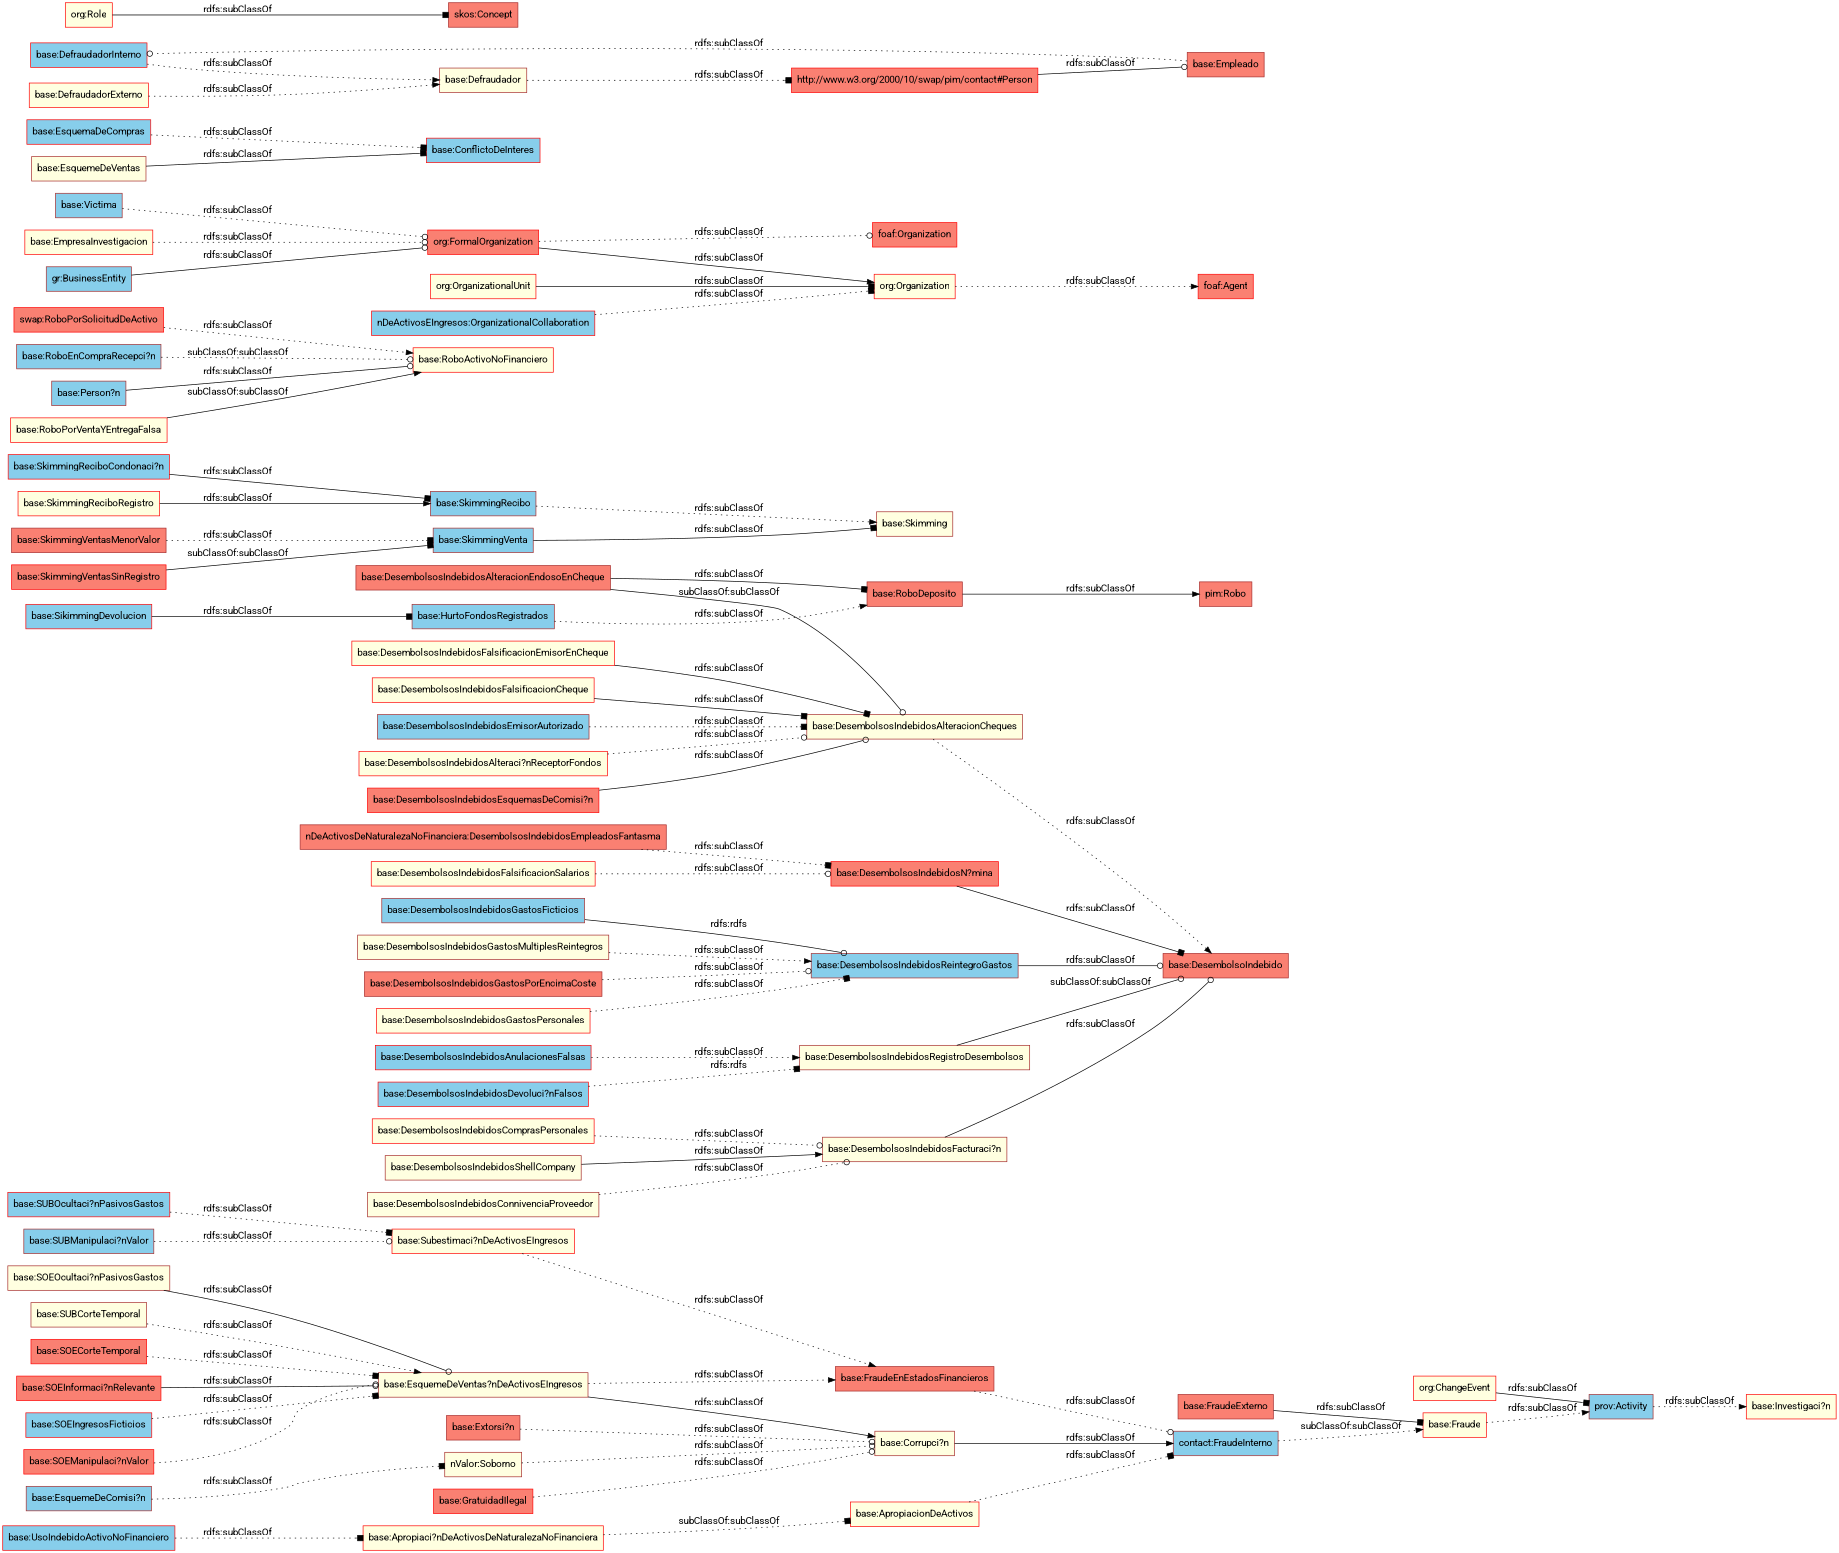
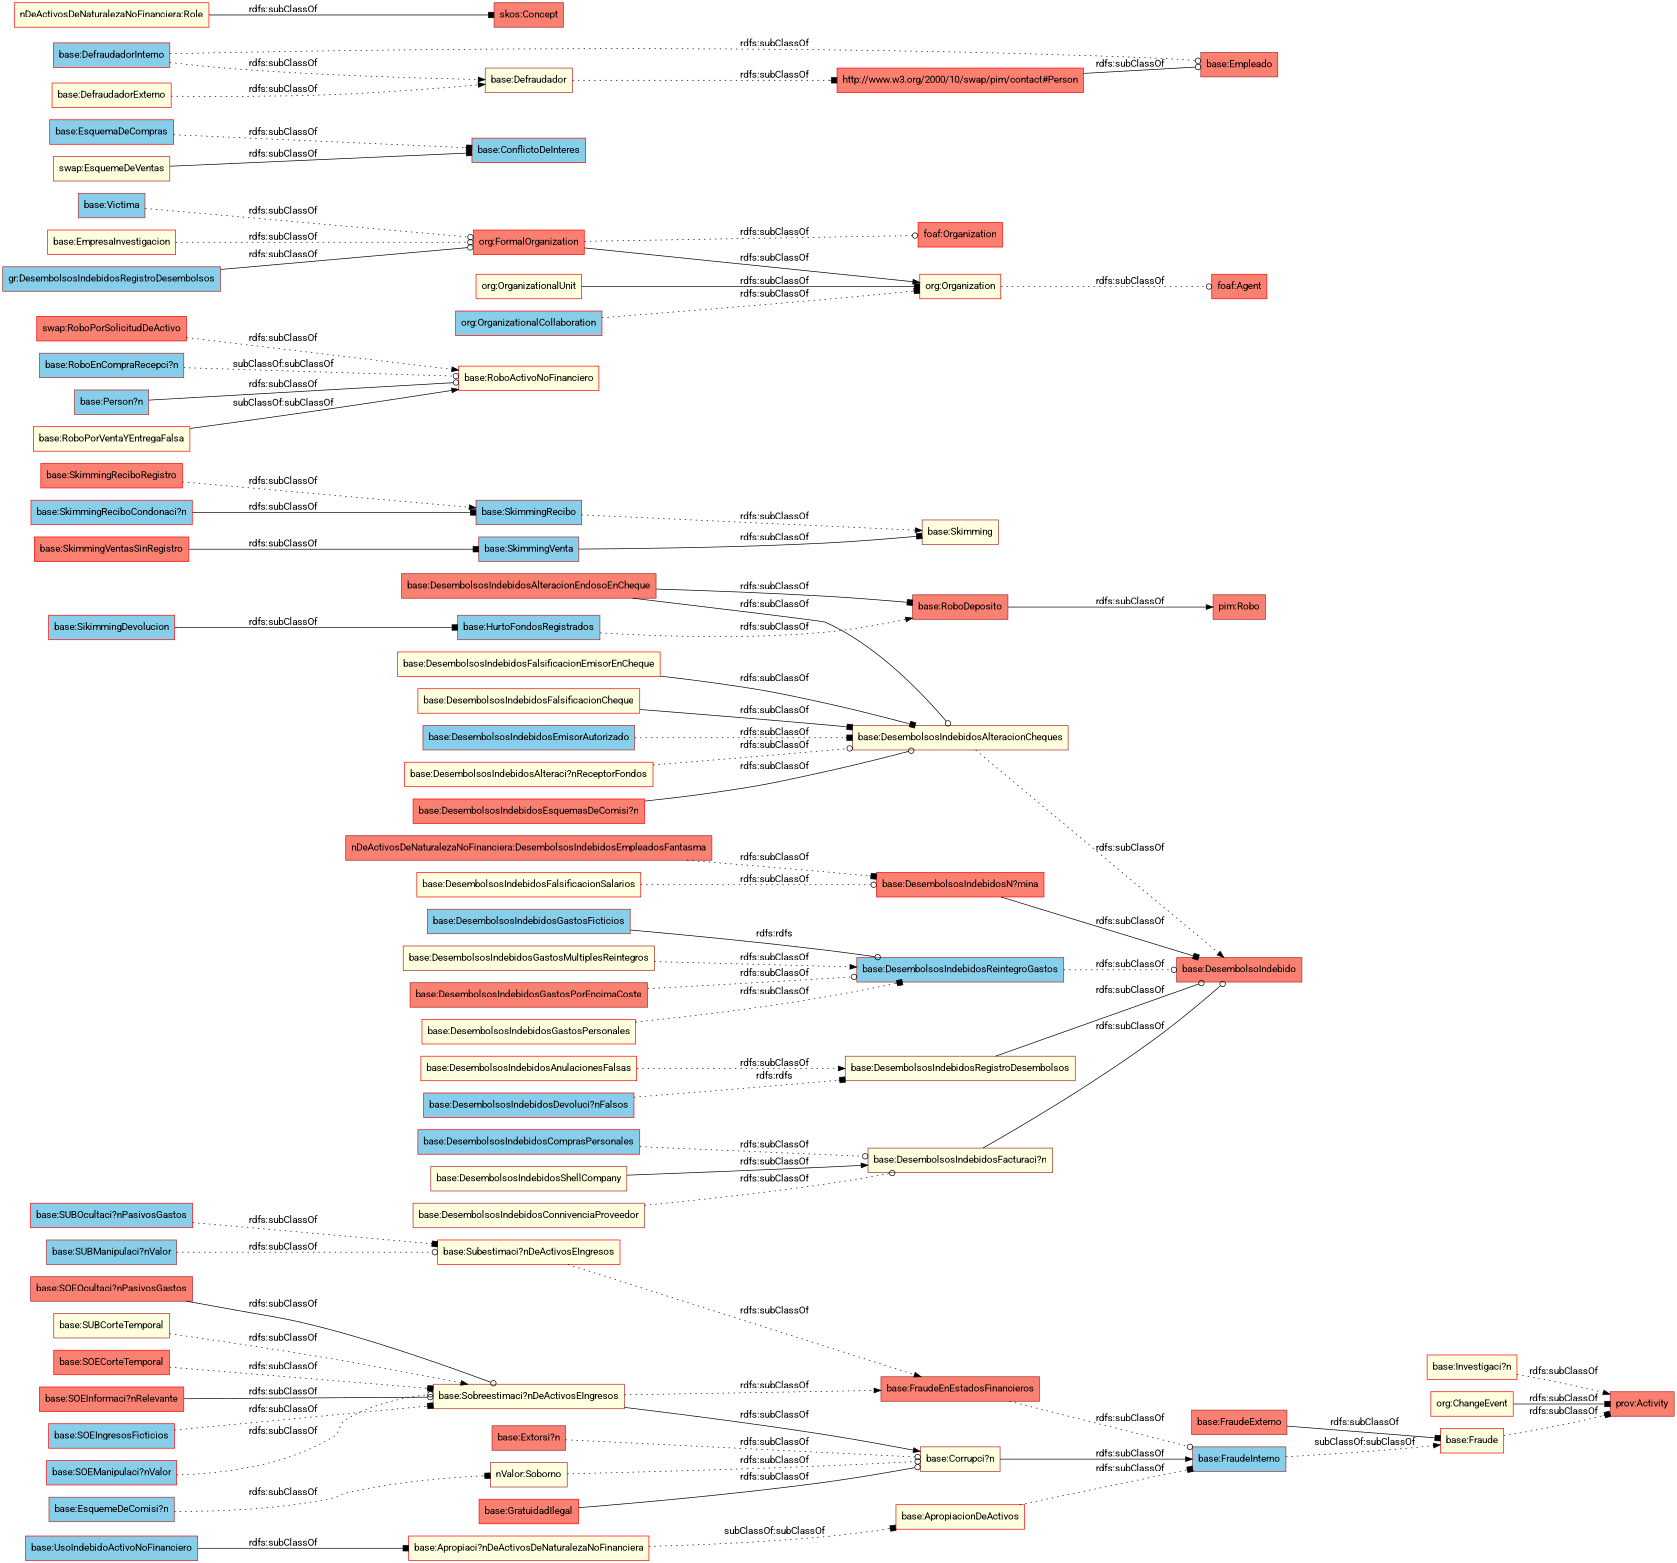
  digraph {
    fontname=Roboto
    rankdir=LR
    node [color=red fillcolor=lightyellow fontname=Roboto shape=rectangle style=filled]
    edge [arrowhead=box fontname=Roboto style=dotted]
    "base:Apropiaci?nDeActivosDeNaturalezaNoFinanciera"
    "base:ApropiacionDeActivos"
-   "base:FraudeInterno" [color=brown fillcolor=skyblue label="contact:FraudeInterno"]
+   "base:FraudeInterno" [color=brown fillcolor=skyblue]
    n4 [color=brown fillcolor=salmon label="pim:Robo"]
    "base:SkimmingReciboCondonaci?n" [fillcolor=skyblue]
    "base:SkimmingRecibo" [color=brown fillcolor=skyblue]
    "base:Skimming" [color=brown]
    n8 [color=brown label="nValor:Soborno"]
    "base:Corrupci?n" [color=brown]
    "base:DesembolsosIndebidosAlteracionCheques" [color=brown]
    "base:DesembolsosIndebidosFalsificacionEmisorEnCheque"
    "base:DesembolsoIndebido" [color=brown fillcolor=salmon]
    "base:SUBOcultaci?nPasivosGastos" [fillcolor=skyblue]
    "base:Subestimaci?nDeActivosEIngresos"
    "base:FraudeEnEstadosFinancieros" [color=brown fillcolor=salmon]
    "base:GratuidadIlegal" [fillcolor=salmon]
    "base:DesembolsosIndebidosAlteracionEndosoEnCheque" [color=brown fillcolor=salmon]
    "base:RoboDeposito" [color=brown fillcolor=salmon]
    n19 [color=brown fillcolor=salmon label="nDeActivosDeNaturalezaNoFinanciera:DesembolsosIndebidosEmpleadosFantasma"]
    "base:DesembolsosIndebidosN?mina" [fillcolor=salmon]
    "base:SkimmingVentasSinRegistro" [fillcolor=salmon]
    "base:SkimmingVenta" [color=brown fillcolor=skyblue]
    n23 [fillcolor=salmon label="swap:RoboPorSolicitudDeActivo"]
    "base:RoboActivoNoFinanciero"
    "base:Victima" [color=brown fillcolor=skyblue]
    "org:FormalOrganization" [fillcolor=salmon]
    "org:Organization"
    "foaf:Organization" [fillcolor=salmon]
    "base:DesembolsosIndebidosFalsificacionCheque"
    "base:Fraude"
-   "prov:Activity" [color=brown fillcolor=skyblue]
+   "prov:Activity" [color=brown fillcolor=salmon]
    "base:DesembolsosIndebidosEmisorAutorizado" [color=brown fillcolor=skyblue]
    "base:DesembolsosIndebidosGastosFicticios" [color=brown fillcolor=skyblue]
    "base:DesembolsosIndebidosReintegroGastos" [color=brown fillcolor=skyblue]
    "base:SUBManipulaci?nValor" [color=brown fillcolor=skyblue]
    "base:Investigaci?n"
    "base:DesembolsosIndebidosGastosMultiplesReintegros" [color=brown]
    "base:FraudeExterno" [color=brown fillcolor=salmon]
    "base:DesembolsosIndebidosRegistroDesembolsos" [color=brown]
-   "base:DesembolsosIndebidosAnulacionesFalsas" [fillcolor=skyblue]
+   "base:DesembolsosIndebidosAnulacionesFalsas"
    "base:SOEIngresosFicticios" [fillcolor=skyblue]
-   "base:Sobreestimaci?nDeActivosEIngresos" [color=brown label="base:EsquemeDeVentas?nDeActivosEIngresos"]
+   "base:Sobreestimaci?nDeActivosEIngresos" [color=brown]
    "org:OrganizationalUnit"
    "foaf:Agent" [fillcolor=salmon]
    "base:EsquemaDeCompras" [fillcolor=skyblue]
    "base:ConflictoDeInteres" [fillcolor=skyblue]
    "base:DefraudadorInterno" [fillcolor=skyblue]
    "base:Empleado" [color=brown fillcolor=salmon]
    "base:Defraudador" [color=brown]
    "http://www.w3.org/2000/10/swap/pim/contact#Person" [fillcolor=salmon]
    "base:DesembolsosIndebidosGastosPorEncimaCoste" [color=brown fillcolor=salmon]
    "base:DesembolsosIndebidosAlteraci?nReceptorFondos"
-   "base:SOEManipulaci?nValor" [fillcolor=salmon]
+   "base:SOEManipulaci?nValor" [fillcolor=skyblue]
    "base:DesembolsosIndebidosDevoluci?nFalsos" [fillcolor=skyblue]
-   "base:SOEOcultaci?nPasivosGastos" [color=brown]
+   "base:SOEOcultaci?nPasivosGastos" [color=brown fillcolor=salmon]
    "base:UsoIndebidoActivoNoFinanciero" [fillcolor=skyblue]
-   "base:DesembolsosIndebidosComprasPersonales"
+   "base:DesembolsosIndebidosComprasPersonales" [fillcolor=skyblue]
    "base:DesembolsosIndebidosFacturaci?n" [color=brown]
    "base:DefraudadorExterno"
-   "base:SkimmingReciboRegistro"
+   "base:SkimmingReciboRegistro" [fillcolor=salmon]
    "base:RoboEnCompraRecepci?n" [color=brown fillcolor=skyblue]
    "base:HurtoFondosRegistrados" [color=brown fillcolor=skyblue]
    "base:DesembolsosIndebidosEsquemasDeComisi?n" [fillcolor=salmon]
    "base:SUBCorteTemporal" [color=brown]
    "base:EsquemeDeComisi?n" [color=brown fillcolor=skyblue]
    "base:SOECorteTemporal" [fillcolor=salmon]
-   "base:EsquemeDeVentas" [color=brown]
+   "base:EsquemeDeVentas" [color=brown label="swap:EsquemeDeVentas"]
    "base:DesembolsosIndebidosShellCompany" [color=brown]
    "base:DesembolsosIndebidosConnivenciaProveedor" [color=brown]
    "base:SOEInformaci?nRelevante" [fillcolor=salmon]
    "base:EmpresaInvestigacion"
    "base:DesembolsosIndebidosGastosPersonales"
    "base:DesembolsosIndebidosFalsificacionSalarios"
    "base:Extorsi?n" [color=brown fillcolor=salmon]
-   "base:SkimmingVentasMenorValor" [color=brown fillcolor=salmon]
    n76 [color=brown fillcolor=skyblue label="base:Person?n"]
    "base:SikimmingDevolucion" [fillcolor=skyblue]
    "base:RoboPorVentaYEntregaFalsa"
-   "org:OrganizationalCollaboration" [fillcolor=skyblue label="nDeActivosEIngresos:OrganizationalCollaboration"]
+   "org:OrganizationalCollaboration" [fillcolor=skyblue]
    "skos:Concept" [color=brown fillcolor=salmon]
-   "org:Role"
+   "org:Role" [label="nDeActivosDeNaturalezaNoFinanciera:Role"]
    "org:ChangeEvent"
-   "gr:BusinessEntity" [color=brown fillcolor=skyblue]
+   "gr:BusinessEntity" [color=brown fillcolor=skyblue label="gr:DesembolsosIndebidosRegistroDesembolsos"]
    "base:Apropiaci?nDeActivosDeNaturalezaNoFinanciera" -> "base:ApropiacionDeActivos" [label="subClassOf:subClassOf"]
    "base:ApropiacionDeActivos" -> "base:FraudeInterno" [label="rdfs:subClassOf"]
    "base:FraudeInterno" -> "base:Fraude" [arrowhead=normal label="subClassOf:subClassOf"]
    "base:SkimmingReciboCondonaci?n" -> "base:SkimmingRecibo" [label="rdfs:subClassOf" style=solid]
    "base:SkimmingRecibo" -> "base:Skimming" [arrowhead=normal label="rdfs:subClassOf"]
    n8 -> "base:Corrupci?n" [arrowhead=odot label="rdfs:subClassOf"]
    "base:Corrupci?n" -> "base:FraudeInterno" [arrowhead=normal label="rdfs:subClassOf" style=solid]
    "base:DesembolsosIndebidosAlteracionCheques" -> "base:DesembolsoIndebido" [arrowhead=normal label="rdfs:subClassOf"]
    "base:DesembolsosIndebidosFalsificacionEmisorEnCheque" -> "base:DesembolsosIndebidosAlteracionCheques" [label="rdfs:subClassOf" style=solid]
    "base:SUBOcultaci?nPasivosGastos" -> "base:Subestimaci?nDeActivosEIngresos" [label="rdfs:subClassOf"]
    "base:Subestimaci?nDeActivosEIngresos" -> "base:FraudeEnEstadosFinancieros" [arrowhead=normal label="rdfs:subClassOf"]
    "base:FraudeEnEstadosFinancieros" -> "base:FraudeInterno" [arrowhead=odot label="rdfs:subClassOf"]
-   "base:GratuidadIlegal" -> "base:Corrupci?n" [arrowhead=odot label="rdfs:subClassOf"]
-   "base:DesembolsosIndebidosAlteracionEndosoEnCheque" -> "base:DesembolsosIndebidosAlteracionCheques" [arrowhead=odot label="subClassOf:subClassOf" style=solid]
+   "base:GratuidadIlegal" -> "base:Corrupci?n" [arrowhead=odot label="rdfs:subClassOf" style=solid]
+   "base:DesembolsosIndebidosAlteracionEndosoEnCheque" -> "base:DesembolsosIndebidosAlteracionCheques" [arrowhead=odot label="rdfs:subClassOf" style=solid]
    "base:DesembolsosIndebidosAlteracionEndosoEnCheque" -> "base:RoboDeposito" [label="rdfs:subClassOf" style=solid]
    "base:RoboDeposito" -> n4 [arrowhead=normal label="rdfs:subClassOf" style=solid]
    n19 -> "base:DesembolsosIndebidosN?mina" [label="rdfs:subClassOf"]
    "base:DesembolsosIndebidosN?mina" -> "base:DesembolsoIndebido" [label="rdfs:subClassOf" style=solid]
-   "base:SkimmingVentasSinRegistro" -> "base:SkimmingVenta" [label="subClassOf:subClassOf" style=solid]
+   "base:SkimmingVentasSinRegistro" -> "base:SkimmingVenta" [label="rdfs:subClassOf" style=solid]
    "base:SkimmingVenta" -> "base:Skimming" [label="rdfs:subClassOf" style=solid]
    n23 -> "base:RoboActivoNoFinanciero" [arrowhead=normal label="rdfs:subClassOf"]
    "base:Victima" -> "org:FormalOrganization" [arrowhead=odot label="rdfs:subClassOf"]
    "org:FormalOrganization" -> "org:Organization" [arrowhead=normal label="rdfs:subClassOf" style=solid]
    "org:FormalOrganization" -> "foaf:Organization" [arrowhead=odot label="rdfs:subClassOf"]
-   "org:Organization" -> "foaf:Agent" [arrowhead=normal label="rdfs:subClassOf"]
+   "org:Organization" -> "foaf:Agent" [arrowhead=odot label="rdfs:subClassOf"]
    "base:DesembolsosIndebidosFalsificacionCheque" -> "base:DesembolsosIndebidosAlteracionCheques" [label="rdfs:subClassOf" style=solid]
-   "base:Fraude" -> "prov:Activity" [arrowhead=normal label="rdfs:subClassOf"]
+   "base:Fraude" -> "prov:Activity" [label="rdfs:subClassOf"]
    "base:DesembolsosIndebidosEmisorAutorizado" -> "base:DesembolsosIndebidosAlteracionCheques" [label="rdfs:subClassOf"]
    "base:DesembolsosIndebidosGastosFicticios" -> "base:DesembolsosIndebidosReintegroGastos" [arrowhead=odot label="rdfs:rdfs" style=solid]
-   "base:DesembolsosIndebidosReintegroGastos" -> "base:DesembolsoIndebido" [arrowhead=odot label="rdfs:subClassOf" style=solid]
+   "base:DesembolsosIndebidosReintegroGastos" -> "base:DesembolsoIndebido" [arrowhead=odot label="rdfs:subClassOf"]
    "base:SUBManipulaci?nValor" -> "base:Subestimaci?nDeActivosEIngresos" [arrowhead=odot label="rdfs:subClassOf"]
-   "prov:Activity" -> "base:Investigaci?n" [arrowhead=normal label="rdfs:subClassOf"]
+   "base:Investigaci?n" -> "prov:Activity" [arrowhead=normal label="rdfs:subClassOf"]
    "base:DesembolsosIndebidosGastosMultiplesReintegros" -> "base:DesembolsosIndebidosReintegroGastos" [arrowhead=normal label="rdfs:subClassOf"]
    "base:FraudeExterno" -> "base:Fraude" [label="rdfs:subClassOf" style=solid]
-   "base:DesembolsosIndebidosRegistroDesembolsos" -> "base:DesembolsoIndebido" [arrowhead=odot label="subClassOf:subClassOf" style=solid]
+   "base:DesembolsosIndebidosRegistroDesembolsos" -> "base:DesembolsoIndebido" [arrowhead=odot label="rdfs:subClassOf" style=solid]
    "base:DesembolsosIndebidosAnulacionesFalsas" -> "base:DesembolsosIndebidosRegistroDesembolsos" [arrowhead=normal label="rdfs:subClassOf"]
    "base:SOEIngresosFicticios" -> "base:Sobreestimaci?nDeActivosEIngresos" [label="rdfs:subClassOf"]
    "base:Sobreestimaci?nDeActivosEIngresos" -> "base:Corrupci?n" [arrowhead=normal label="rdfs:subClassOf" style=solid]
    "base:Sobreestimaci?nDeActivosEIngresos" -> "base:FraudeEnEstadosFinancieros" [arrowhead=normal label="rdfs:subClassOf"]
    "org:OrganizationalUnit" -> "org:Organization" [label="rdfs:subClassOf" style=solid]
    "base:EsquemaDeCompras" -> "base:ConflictoDeInteres" [label="rdfs:subClassOf"]
-   "base:Empleado" -> "base:DefraudadorInterno" [arrowhead=odot label="rdfs:subClassOf"]
+   "base:DefraudadorInterno" -> "base:Empleado" [arrowhead=odot label="rdfs:subClassOf"]
    "base:DefraudadorInterno" -> "base:Defraudador" [arrowhead=normal label="rdfs:subClassOf"]
    "base:Defraudador" -> "http://www.w3.org/2000/10/swap/pim/contact#Person" [label="rdfs:subClassOf"]
    "http://www.w3.org/2000/10/swap/pim/contact#Person" -> "base:Empleado" [arrowhead=odot label="rdfs:subClassOf" style=solid]
    "base:DesembolsosIndebidosGastosPorEncimaCoste" -> "base:DesembolsosIndebidosReintegroGastos" [arrowhead=odot label="rdfs:subClassOf"]
    "base:DesembolsosIndebidosAlteraci?nReceptorFondos" -> "base:DesembolsosIndebidosAlteracionCheques" [arrowhead=odot label="rdfs:subClassOf"]
    "base:SOEManipulaci?nValor" -> "base:Sobreestimaci?nDeActivosEIngresos" [arrowhead=odot label="rdfs:subClassOf"]
    "base:DesembolsosIndebidosDevoluci?nFalsos" -> "base:DesembolsosIndebidosRegistroDesembolsos" [label="rdfs:rdfs"]
    "base:SOEOcultaci?nPasivosGastos" -> "base:Sobreestimaci?nDeActivosEIngresos" [arrowhead=odot label="rdfs:subClassOf" style=solid]
-   "base:UsoIndebidoActivoNoFinanciero" -> "base:Apropiaci?nDeActivosDeNaturalezaNoFinanciera" [label="rdfs:subClassOf"]
+   "base:UsoIndebidoActivoNoFinanciero" -> "base:Apropiaci?nDeActivosDeNaturalezaNoFinanciera" [label="rdfs:subClassOf" style=solid]
    "base:DesembolsosIndebidosComprasPersonales" -> "base:DesembolsosIndebidosFacturaci?n" [arrowhead=odot label="rdfs:subClassOf"]
    "base:DesembolsosIndebidosFacturaci?n" -> "base:DesembolsoIndebido" [arrowhead=odot label="rdfs:subClassOf" style=solid]
    "base:DefraudadorExterno" -> "base:Defraudador" [arrowhead=normal label="rdfs:subClassOf"]
-   "base:SkimmingReciboRegistro" -> "base:SkimmingRecibo" [arrowhead=normal label="rdfs:subClassOf" style=solid]
+   "base:SkimmingReciboRegistro" -> "base:SkimmingRecibo" [arrowhead=normal label="rdfs:subClassOf"]
    "base:RoboEnCompraRecepci?n" -> "base:RoboActivoNoFinanciero" [arrowhead=odot label="subClassOf:subClassOf"]
    "base:HurtoFondosRegistrados" -> "base:RoboDeposito" [arrowhead=normal label="rdfs:subClassOf"]
    "base:DesembolsosIndebidosEsquemasDeComisi?n" -> "base:DesembolsosIndebidosAlteracionCheques" [arrowhead=odot label="rdfs:subClassOf" style=solid]
    "base:SUBCorteTemporal" -> "base:Sobreestimaci?nDeActivosEIngresos" [arrowhead=normal label="rdfs:subClassOf"]
    "base:EsquemeDeComisi?n" -> n8 [label="rdfs:subClassOf"]
    "base:SOECorteTemporal" -> "base:Sobreestimaci?nDeActivosEIngresos" [label="rdfs:subClassOf"]
    "base:EsquemeDeVentas" -> "base:ConflictoDeInteres" [label="rdfs:subClassOf" style=solid]
    "base:DesembolsosIndebidosShellCompany" -> "base:DesembolsosIndebidosFacturaci?n" [arrowhead=normal label="rdfs:subClassOf" style=solid]
    "base:DesembolsosIndebidosConnivenciaProveedor" -> "base:DesembolsosIndebidosFacturaci?n" [arrowhead=odot label="rdfs:subClassOf"]
    "base:SOEInformaci?nRelevante" -> "base:Sobreestimaci?nDeActivosEIngresos" [arrowhead=odot label="rdfs:subClassOf" style=solid]
    "base:EmpresaInvestigacion" -> "org:FormalOrganization" [arrowhead=odot label="rdfs:subClassOf"]
    "base:DesembolsosIndebidosGastosPersonales" -> "base:DesembolsosIndebidosReintegroGastos" [label="rdfs:subClassOf"]
    "base:DesembolsosIndebidosFalsificacionSalarios" -> "base:DesembolsosIndebidosN?mina" [arrowhead=odot label="rdfs:subClassOf"]
    "base:Extorsi?n" -> "base:Corrupci?n" [arrowhead=odot label="rdfs:subClassOf"]
-   "base:SkimmingVentasMenorValor" -> "base:SkimmingVenta" [label="rdfs:subClassOf"]
    n76 -> "base:RoboActivoNoFinanciero" [arrowhead=odot label="rdfs:subClassOf" style=solid]
    "base:SikimmingDevolucion" -> "base:HurtoFondosRegistrados" [label="rdfs:subClassOf" style=solid]
    "base:RoboPorVentaYEntregaFalsa" -> "base:RoboActivoNoFinanciero" [arrowhead=normal label="subClassOf:subClassOf" style=solid]
    "org:OrganizationalCollaboration" -> "org:Organization" [label="rdfs:subClassOf"]
    "org:Role" -> "skos:Concept" [label="rdfs:subClassOf" style=solid]
    "org:ChangeEvent" -> "prov:Activity" [label="rdfs:subClassOf" style=solid]
    "gr:BusinessEntity" -> "org:FormalOrganization" [arrowhead=odot label="rdfs:subClassOf" style=solid]
  }
